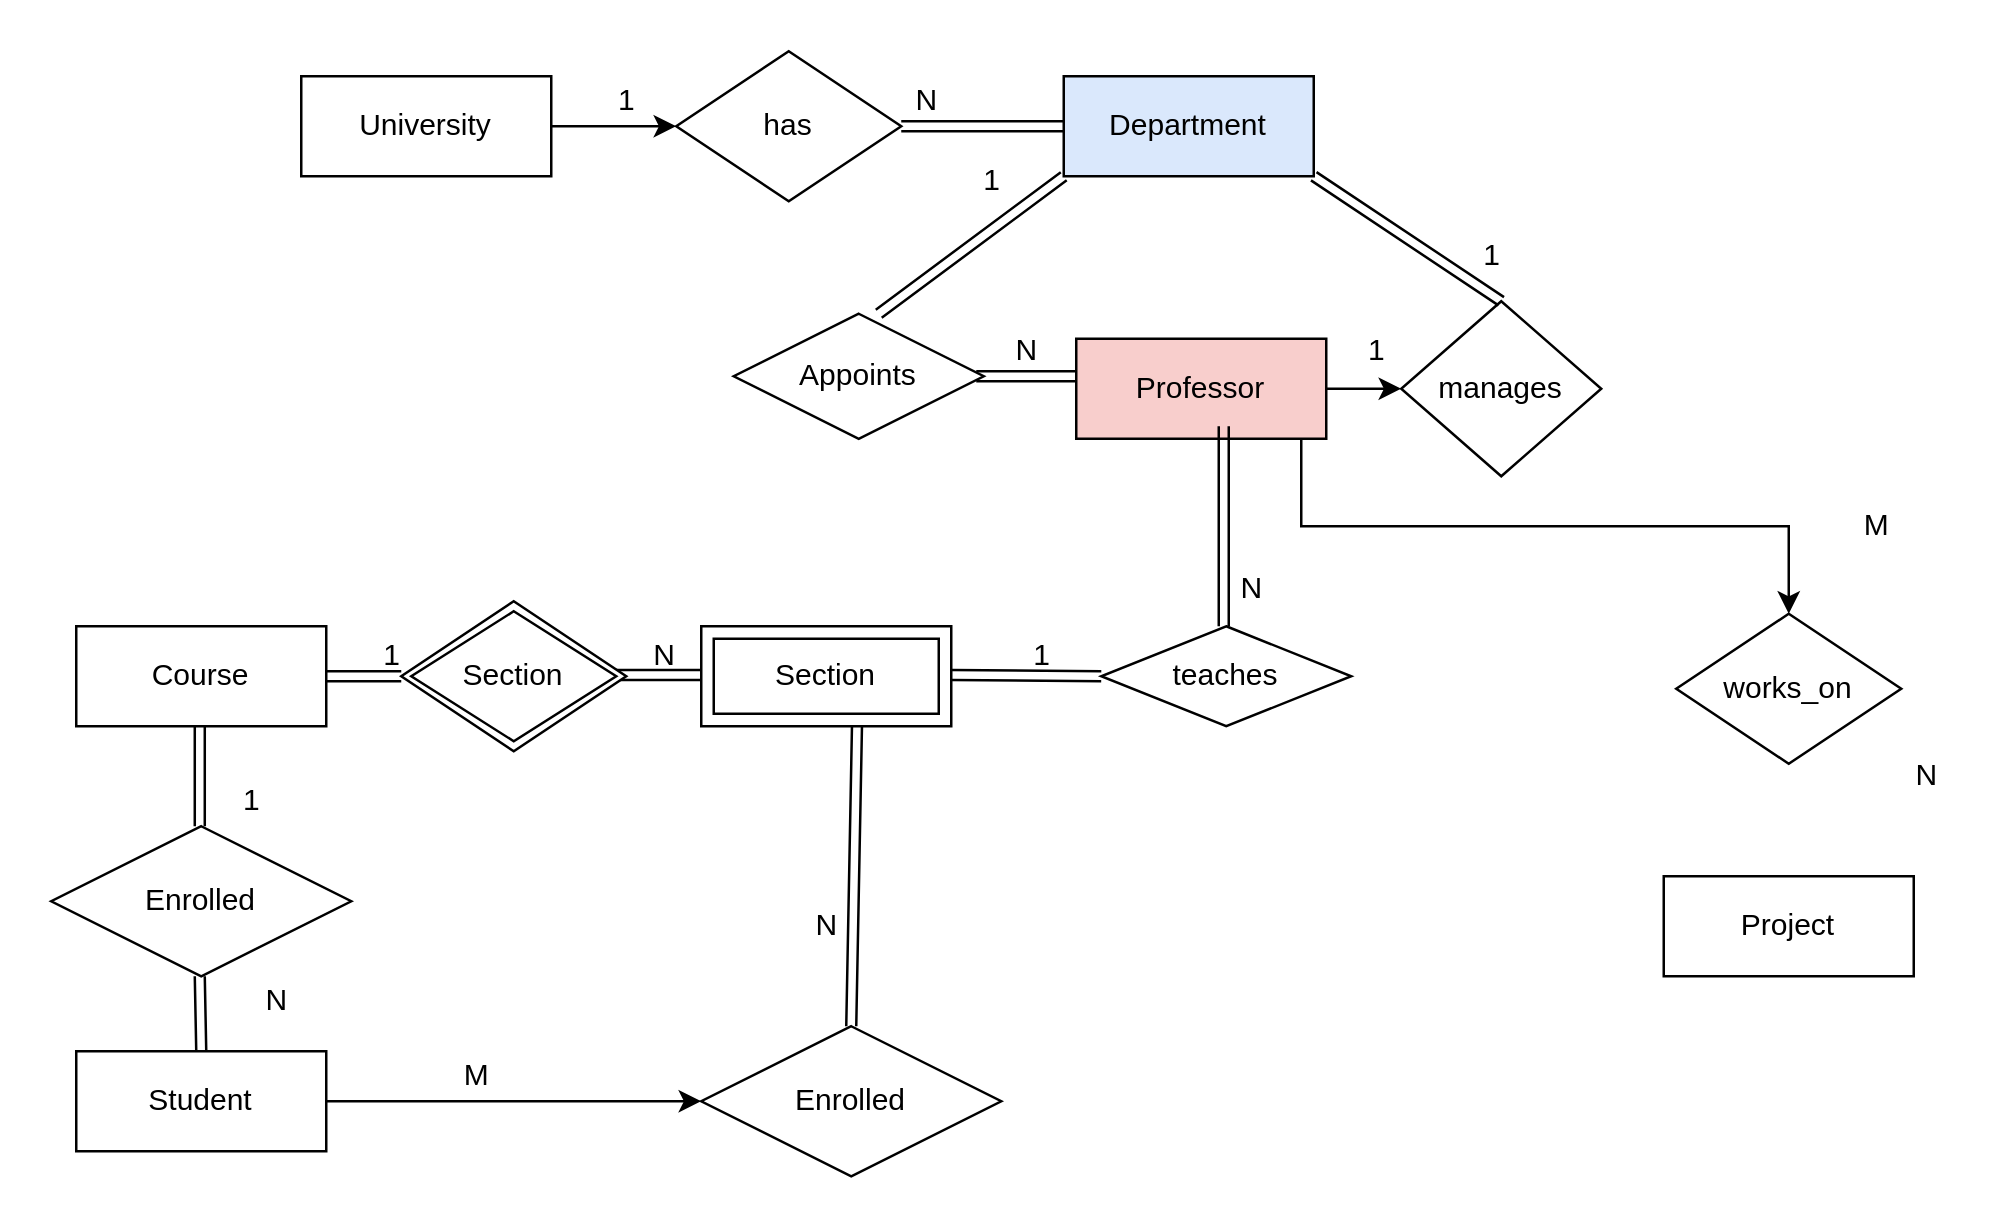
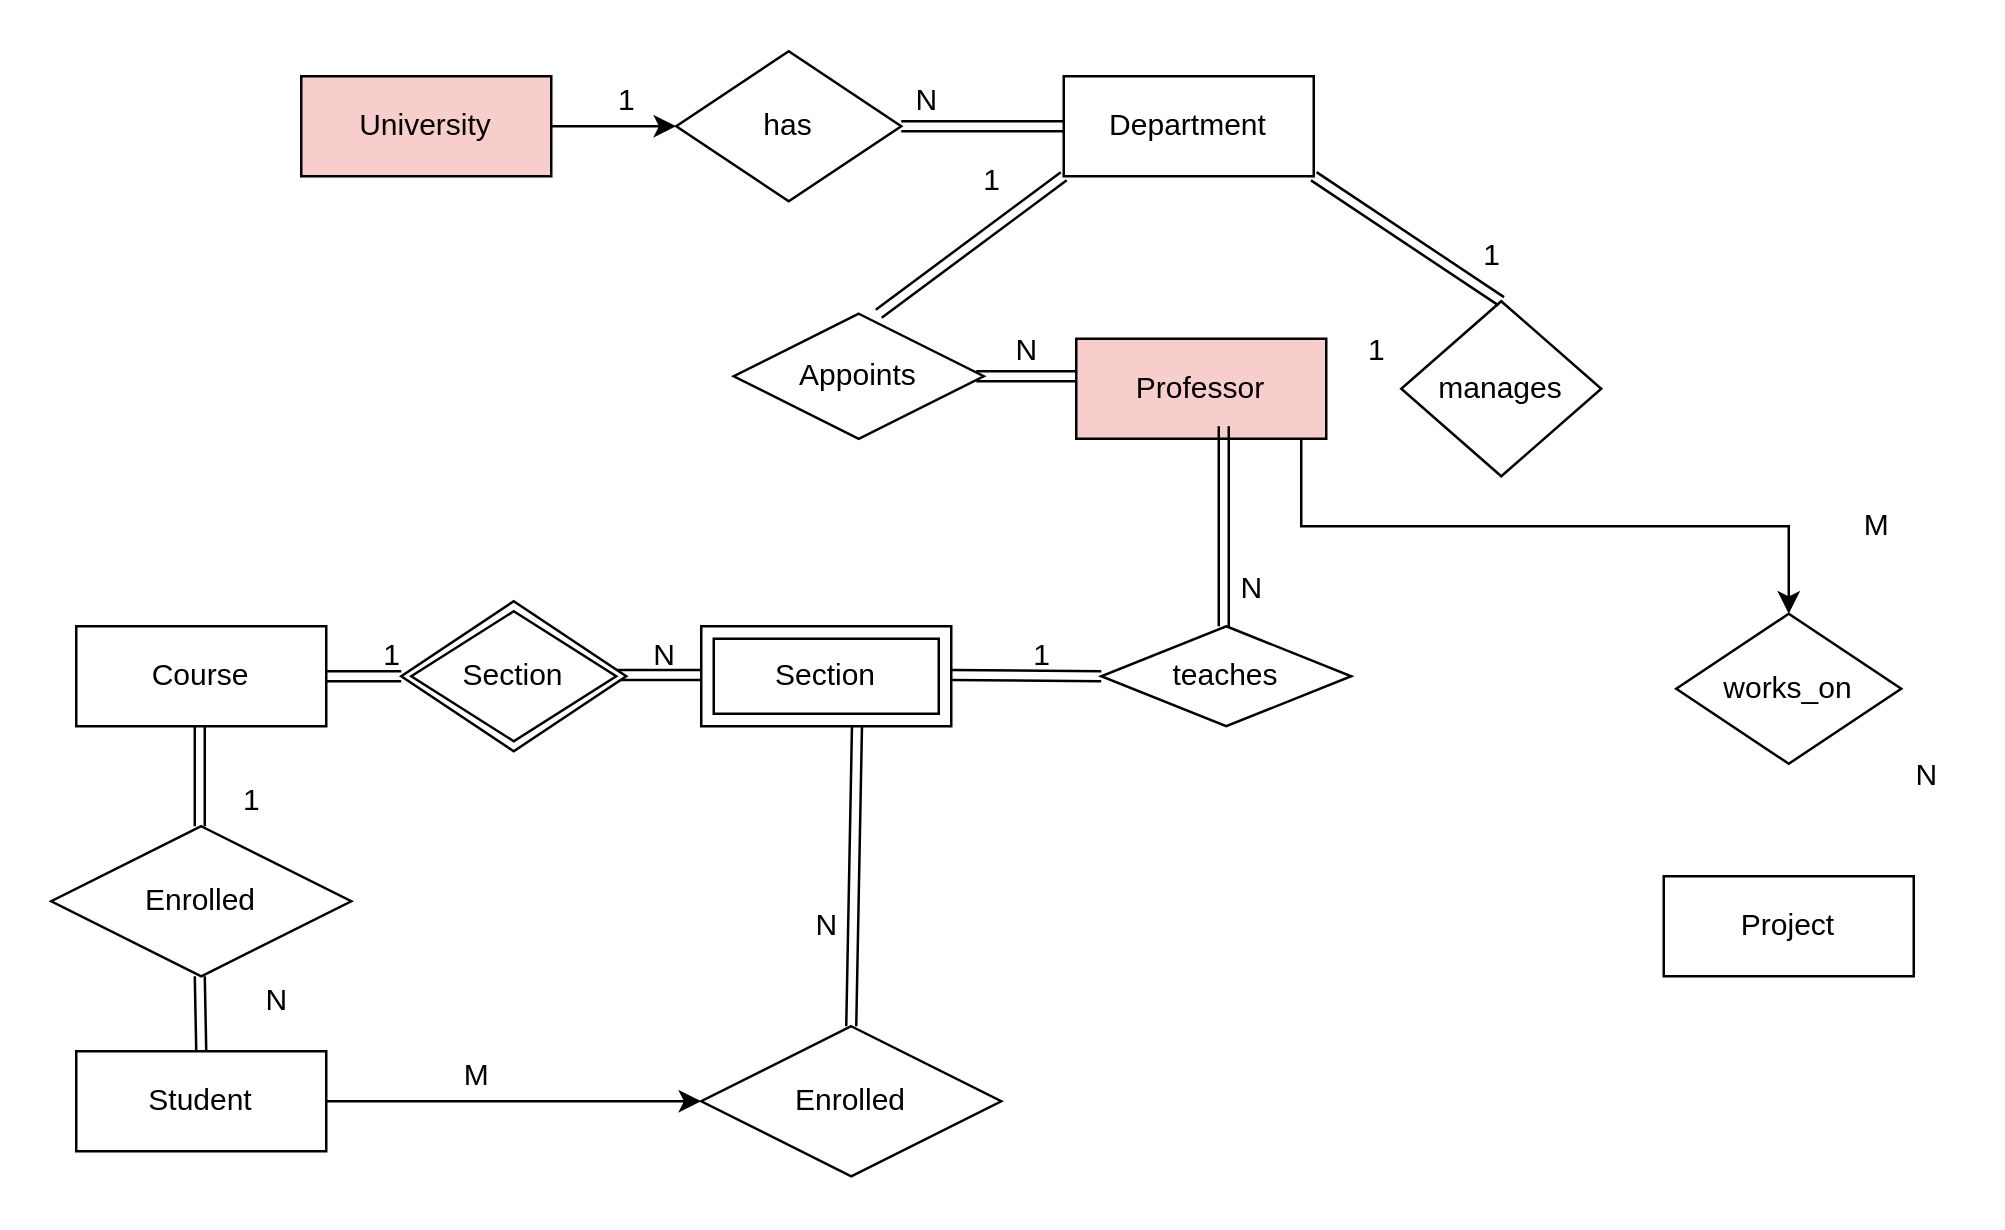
  <mxCell id="0" />
  <mxCell id="1" parent="0" />
  <mxCell id="2" style="edgeStyle=orthogonalEdgeStyle;rounded=0;orthogonalLoop=1;jettySize=auto;html=1;entryX=0;entryY=0.5;entryDx=0;entryDy=0;" edge="1" parent="1" source="3" target="12"><mxGeometry relative="1" as="geometry" /></mxCell>
- <mxCell id="3" value="University" style="whiteSpace=wrap;html=1;align=center;" vertex="1" parent="1"><mxGeometry x="120" y="30" width="100" height="40" as="geometry" /></mxCell>
- <mxCell id="4" value="Department" style="whiteSpace=wrap;html=1;align=center;fillColor=#dae8fc;" vertex="1" parent="1"><mxGeometry x="425" y="30" width="100" height="40" as="geometry" /></mxCell>
+ <mxCell id="3" value="University" style="whiteSpace=wrap;html=1;align=center;fillColor=#f8cecc;" vertex="1" parent="1"><mxGeometry x="120" y="30" width="100" height="40" as="geometry" /></mxCell>
+ <mxCell id="4" value="Department" style="whiteSpace=wrap;html=1;align=center;" vertex="1" parent="1"><mxGeometry x="425" y="30" width="100" height="40" as="geometry" /></mxCell>
  <mxCell id="5" style="edgeStyle=orthogonalEdgeStyle;rounded=0;orthogonalLoop=1;jettySize=auto;html=1;" edge="1" parent="1" source="6"><mxGeometry relative="1" as="geometry"><mxPoint x="280" y="440" as="targetPoint" /></mxGeometry></mxCell>
  <mxCell id="6" value="Student" style="whiteSpace=wrap;html=1;align=center;" vertex="1" parent="1"><mxGeometry x="30" y="420" width="100" height="40" as="geometry" /></mxCell>
- <mxCell id="7" style="edgeStyle=orthogonalEdgeStyle;rounded=0;orthogonalLoop=1;jettySize=auto;html=1;entryX=0;entryY=0.5;entryDx=0;entryDy=0;" edge="1" parent="1" source="9" target="16"><mxGeometry relative="1" as="geometry" /></mxCell>
  <mxCell id="8" style="edgeStyle=orthogonalEdgeStyle;rounded=0;orthogonalLoop=1;jettySize=auto;html=1;exitX=1;exitY=1;exitDx=0;exitDy=0;entryX=0.5;entryY=0;entryDx=0;entryDy=0;" edge="1" parent="1" source="9" target="45"><mxGeometry relative="1" as="geometry"><Array as="points"><mxPoint x="520" y="175" /><mxPoint x="520" y="210" /><mxPoint x="715" y="210" /></Array></mxGeometry></mxCell>
  <mxCell id="9" value="Professor" style="whiteSpace=wrap;html=1;align=center;fillColor=#f8cecc;" vertex="1" parent="1"><mxGeometry x="430" y="135" width="100" height="40" as="geometry" /></mxCell>
  <mxCell id="10" value="Course" style="whiteSpace=wrap;html=1;align=center;" vertex="1" parent="1"><mxGeometry x="30" y="250" width="100" height="40" as="geometry" /></mxCell>
  <mxCell id="11" value="Project" style="whiteSpace=wrap;html=1;align=center;" vertex="1" parent="1"><mxGeometry x="665" y="350" width="100" height="40" as="geometry" /></mxCell>
  <mxCell id="12" value="has" style="shape=rhombus;perimeter=rhombusPerimeter;whiteSpace=wrap;html=1;align=center;" vertex="1" parent="1"><mxGeometry x="270" y="20" width="90" height="60" as="geometry" /></mxCell>
  <mxCell id="13" value="1" style="text;html=1;align=center;verticalAlign=middle;resizable=0;points=[];autosize=1;" vertex="1" parent="1"><mxGeometry x="240" y="30" width="20" height="20" as="geometry" /></mxCell>
  <mxCell id="14" value="" style="shape=link;html=1;rounded=0;" edge="1" parent="1"><mxGeometry relative="1" as="geometry"><mxPoint x="360" y="50" as="sourcePoint" /><mxPoint x="425" y="50" as="targetPoint" /></mxGeometry></mxCell>
  <mxCell id="15" value="N" style="text;html=1;align=center;verticalAlign=middle;resizable=0;points=[];autosize=1;" vertex="1" parent="1"><mxGeometry x="360" y="30" width="20" height="20" as="geometry" /></mxCell>
  <mxCell id="16" value="manages" style="shape=rhombus;perimeter=rhombusPerimeter;whiteSpace=wrap;html=1;align=center;" vertex="1" parent="1"><mxGeometry x="560" y="120" width="80" height="70" as="geometry" /></mxCell>
  <mxCell id="17" value="" style="shape=link;html=1;rounded=0;width=-4;exitX=1;exitY=1;exitDx=0;exitDy=0;" edge="1" parent="1" source="4"><mxGeometry relative="1" as="geometry"><mxPoint x="510" y="80" as="sourcePoint" /><mxPoint x="600" y="120" as="targetPoint" /><Array as="points"><mxPoint x="600" y="120" /></Array></mxGeometry></mxCell>
  <mxCell id="18" value="1" style="resizable=0;html=1;align=right;verticalAlign=bottom;" connectable="0" vertex="1" parent="17"><mxGeometry x="1" relative="1" as="geometry"><mxPoint y="-10" as="offset" /></mxGeometry></mxCell>
  <mxCell id="19" value="1" style="text;html=1;align=center;verticalAlign=middle;resizable=0;points=[];autosize=1;" vertex="1" parent="1"><mxGeometry x="540" y="130" width="20" height="20" as="geometry" /></mxCell>
  <mxCell id="20" value="Appoints" style="shape=rhombus;perimeter=rhombusPerimeter;whiteSpace=wrap;html=1;align=center;" vertex="1" parent="1"><mxGeometry x="293" y="125" width="100" height="50" as="geometry" /></mxCell>
  <mxCell id="21" value="" style="shape=link;html=1;rounded=0;entryX=0;entryY=1;entryDx=0;entryDy=0;exitX=0.58;exitY=0;exitDx=0;exitDy=0;exitPerimeter=0;" edge="1" parent="1" source="20" target="4"><mxGeometry relative="1" as="geometry"><mxPoint x="340" y="119" as="sourcePoint" /><mxPoint x="460" y="119" as="targetPoint" /><Array as="points" /></mxGeometry></mxCell>
  <mxCell id="22" value="1" style="resizable=0;html=1;align=right;verticalAlign=bottom;" connectable="0" vertex="1" parent="21"><mxGeometry x="1" relative="1" as="geometry"><mxPoint x="-24.9" y="9.94" as="offset" /></mxGeometry></mxCell>
  <mxCell id="23" value="" style="shape=link;html=1;rounded=0;" edge="1" parent="1"><mxGeometry relative="1" as="geometry"><mxPoint x="390" y="150" as="sourcePoint" /><mxPoint x="430" y="150" as="targetPoint" /><Array as="points"><mxPoint x="410" y="150" /></Array></mxGeometry></mxCell>
  <mxCell id="24" value="N" style="text;html=1;align=center;verticalAlign=middle;resizable=0;points=[];autosize=1;" vertex="1" parent="1"><mxGeometry x="400" y="130" width="20" height="20" as="geometry" /></mxCell>
  <mxCell id="25" value="" style="shape=link;html=1;rounded=0;width=4;entryX=0;entryY=0.5;entryDx=0;entryDy=0;" edge="1" parent="1"><mxGeometry relative="1" as="geometry"><mxPoint x="130" y="270" as="sourcePoint" /><mxPoint x="160" y="270" as="targetPoint" /></mxGeometry></mxCell>
  <mxCell id="26" value="1" style="resizable=0;html=1;align=right;verticalAlign=bottom;" connectable="0" vertex="1" parent="25"><mxGeometry x="1" relative="1" as="geometry" /></mxCell>
  <mxCell id="27" value="" style="shape=link;html=1;rounded=0;" edge="1" parent="1"><mxGeometry relative="1" as="geometry"><mxPoint x="240" y="269.5" as="sourcePoint" /><mxPoint x="280" y="269.5" as="targetPoint" /></mxGeometry></mxCell>
  <mxCell id="28" value="N" style="resizable=0;html=1;align=right;verticalAlign=bottom;" connectable="0" vertex="1" parent="27"><mxGeometry x="1" relative="1" as="geometry"><mxPoint x="-10" y="0.5" as="offset" /></mxGeometry></mxCell>
  <mxCell id="29" value="teaches" style="shape=rhombus;perimeter=rhombusPerimeter;whiteSpace=wrap;html=1;align=center;" vertex="1" parent="1"><mxGeometry x="440" y="250" width="100" height="40" as="geometry" /></mxCell>
  <mxCell id="30" value="" style="shape=link;html=1;rounded=0;entryX=0;entryY=0.5;entryDx=0;entryDy=0;" edge="1" parent="1" target="29"><mxGeometry relative="1" as="geometry"><mxPoint x="380" y="269.5" as="sourcePoint" /><mxPoint x="440" y="269.5" as="targetPoint" /></mxGeometry></mxCell>
  <mxCell id="31" value="1" style="resizable=0;html=1;align=right;verticalAlign=bottom;" connectable="0" vertex="1" parent="30"><mxGeometry x="1" relative="1" as="geometry"><mxPoint x="-20" y="0.5" as="offset" /></mxGeometry></mxCell>
  <mxCell id="32" value="" style="shape=link;html=1;rounded=0;" edge="1" parent="1"><mxGeometry relative="1" as="geometry"><mxPoint x="489" y="170" as="sourcePoint" /><mxPoint x="489" y="250" as="targetPoint" /></mxGeometry></mxCell>
  <mxCell id="33" value="N" style="text;html=1;align=center;verticalAlign=middle;resizable=0;points=[];autosize=1;" vertex="1" parent="1"><mxGeometry x="490" y="225" width="20" height="20" as="geometry" /></mxCell>
  <mxCell id="34" value="Section" style="shape=ext;margin=3;double=1;whiteSpace=wrap;html=1;align=center;" vertex="1" parent="1"><mxGeometry x="280" y="250" width="100" height="40" as="geometry" /></mxCell>
  <mxCell id="35" value="Section" style="shape=rhombus;double=1;perimeter=rhombusPerimeter;whiteSpace=wrap;html=1;align=center;" vertex="1" parent="1"><mxGeometry x="160" y="240" width="90" height="60" as="geometry" /></mxCell>
  <mxCell id="36" value="Enrolled" style="shape=rhombus;perimeter=rhombusPerimeter;whiteSpace=wrap;html=1;align=center;" vertex="1" parent="1"><mxGeometry x="20" y="330" width="120" height="60" as="geometry" /></mxCell>
  <mxCell id="37" value="" style="shape=link;html=1;rounded=0;entryX=0.5;entryY=0;entryDx=0;entryDy=0;" edge="1" parent="1" target="6"><mxGeometry relative="1" as="geometry"><mxPoint x="79.41" y="390" as="sourcePoint" /><mxPoint x="79.41" y="450" as="targetPoint" /></mxGeometry></mxCell>
  <mxCell id="38" value="" style="shape=link;html=1;rounded=0;" edge="1" parent="1"><mxGeometry relative="1" as="geometry"><mxPoint x="79.41" y="290" as="sourcePoint" /><mxPoint x="79.41" y="330" as="targetPoint" /></mxGeometry></mxCell>
  <mxCell id="39" value="1" style="text;html=1;align=center;verticalAlign=middle;resizable=0;points=[];autosize=1;" vertex="1" parent="1"><mxGeometry x="90" y="310" width="20" height="20" as="geometry" /></mxCell>
  <mxCell id="40" value="N" style="text;html=1;align=center;verticalAlign=middle;resizable=0;points=[];autosize=1;" vertex="1" parent="1"><mxGeometry x="100" y="390" width="20" height="20" as="geometry" /></mxCell>
  <mxCell id="41" value="Enrolled" style="shape=rhombus;perimeter=rhombusPerimeter;whiteSpace=wrap;html=1;align=center;" vertex="1" parent="1"><mxGeometry x="280" y="410" width="120" height="60" as="geometry" /></mxCell>
  <mxCell id="42" value="M" style="text;html=1;align=center;verticalAlign=middle;resizable=0;points=[];autosize=1;" vertex="1" parent="1"><mxGeometry x="180" y="420" width="20" height="20" as="geometry" /></mxCell>
  <mxCell id="43" value="N" style="text;html=1;align=center;verticalAlign=middle;resizable=0;points=[];autosize=1;" vertex="1" parent="1"><mxGeometry x="320" y="360" width="20" height="20" as="geometry" /></mxCell>
  <mxCell id="44" value="" style="shape=link;html=1;rounded=0;entryX=0.5;entryY=0;entryDx=0;entryDy=0;" edge="1" parent="1" target="41"><mxGeometry relative="1" as="geometry"><mxPoint x="342.29" y="290" as="sourcePoint" /><mxPoint x="342.29" y="381.43" as="targetPoint" /></mxGeometry></mxCell>
  <mxCell id="45" value="works_on" style="shape=rhombus;perimeter=rhombusPerimeter;whiteSpace=wrap;html=1;align=center;" vertex="1" parent="1"><mxGeometry x="670" y="245" width="90" height="60" as="geometry" /></mxCell>
  <mxCell id="46" value="M" style="text;html=1;align=center;verticalAlign=middle;resizable=0;points=[];autosize=1;" vertex="1" parent="1"><mxGeometry x="740" y="200" width="20" height="20" as="geometry" /></mxCell>
  <mxCell id="47" value="N" style="text;html=1;align=center;verticalAlign=middle;resizable=0;points=[];autosize=1;" vertex="1" parent="1"><mxGeometry x="760" y="300" width="20" height="20" as="geometry" /></mxCell>
